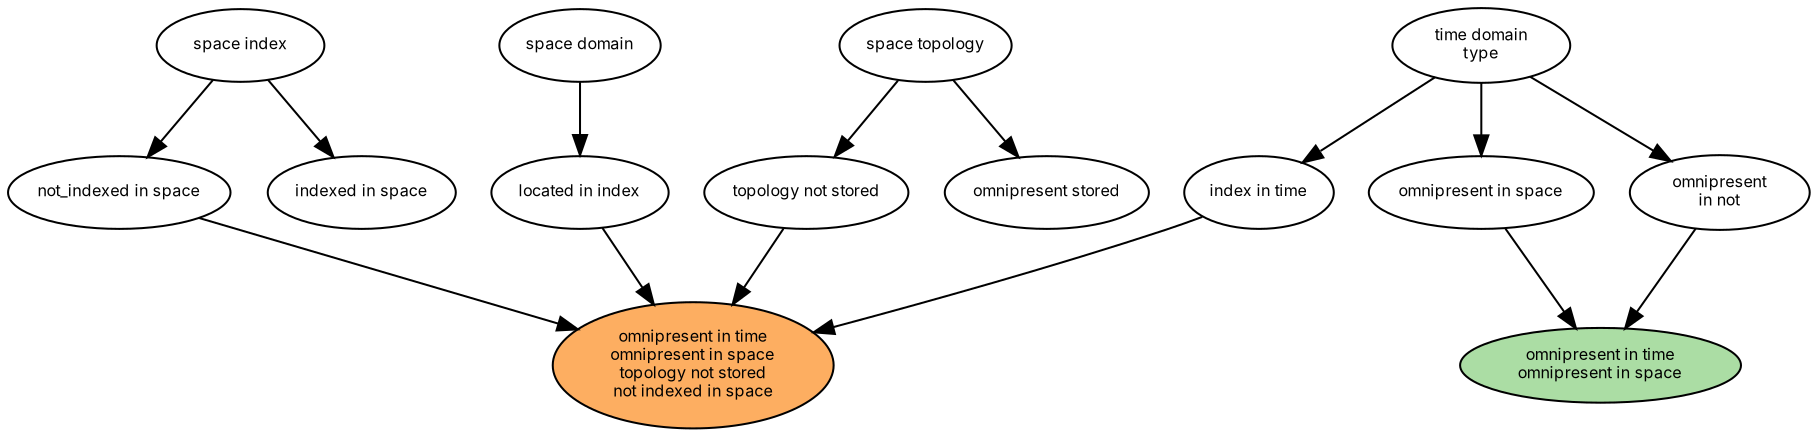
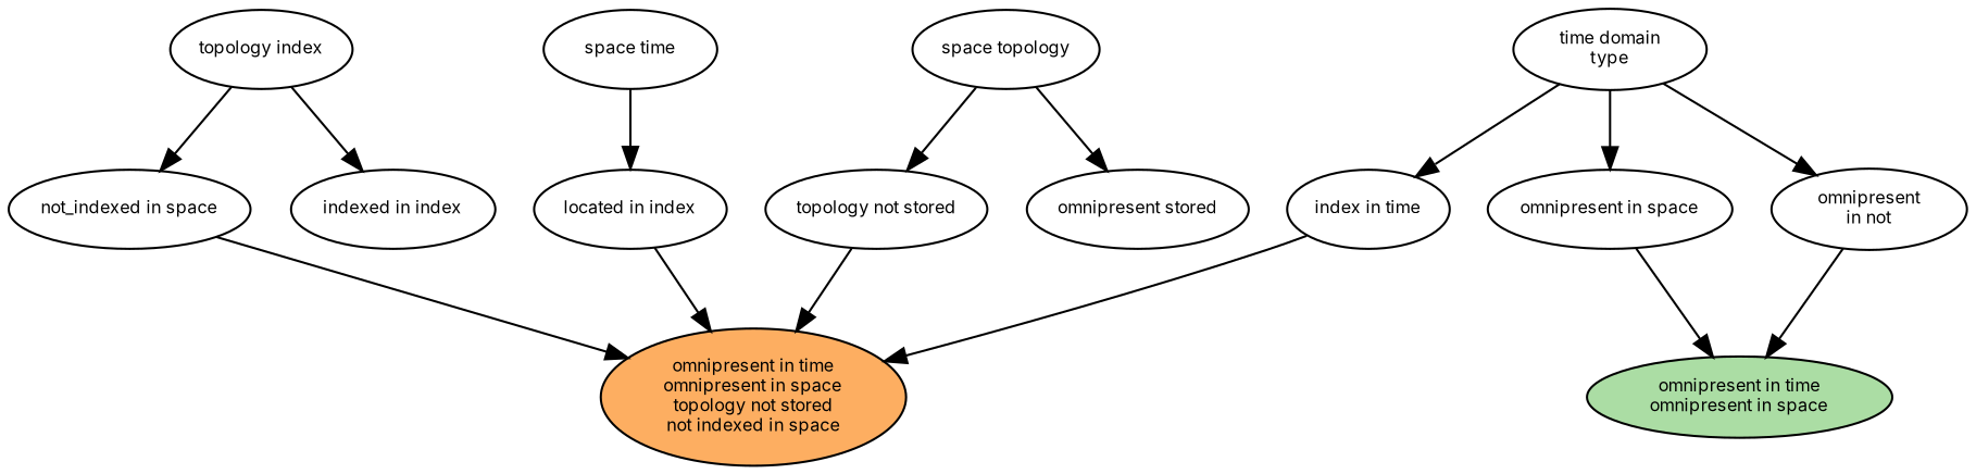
  digraph {
    fontname=Inter
    splines=true
    node [fillcolor=white fontname=Inter fontsize=8 style=filled]
    edge [fontname=Inter]
-   n1 [label="space domain"]
+   n1 [label="space time"]
    n2 [label="located in index"]
    n3 [label="omnipresent in space"]
    n4 [fillcolor="#abdda4" label="omnipresent in time\nomnipresent in space"]
    n5 [fillcolor="#fdae61" label="omnipresent in time\nomnipresent in space\ntopology not stored\nnot indexed in space"]
    n6 [label="time domain\ntype"]
    n7 [label="omnipresent\nin not"]
    n8 [label="index in time"]
-   n9 [label="space index"]
-   n10 [label="indexed in space"]
+   n9 [label="topology index"]
+   n10 [label="indexed in index"]
    n11 [label="not_indexed in space"]
    n12 [label="space topology"]
    n13 [label="omnipresent stored"]
    n14 [label="topology not stored"]
    n1 -> n2
    n2 -> n5
    n3 -> n4
    n6 -> n3
    n6 -> n7
    n6 -> n8
    n7 -> n4
    n8 -> n5
    n9 -> n10
    n9 -> n11
    n11 -> n5
    n12 -> n13
    n12 -> n14
    n14 -> n5
  }
